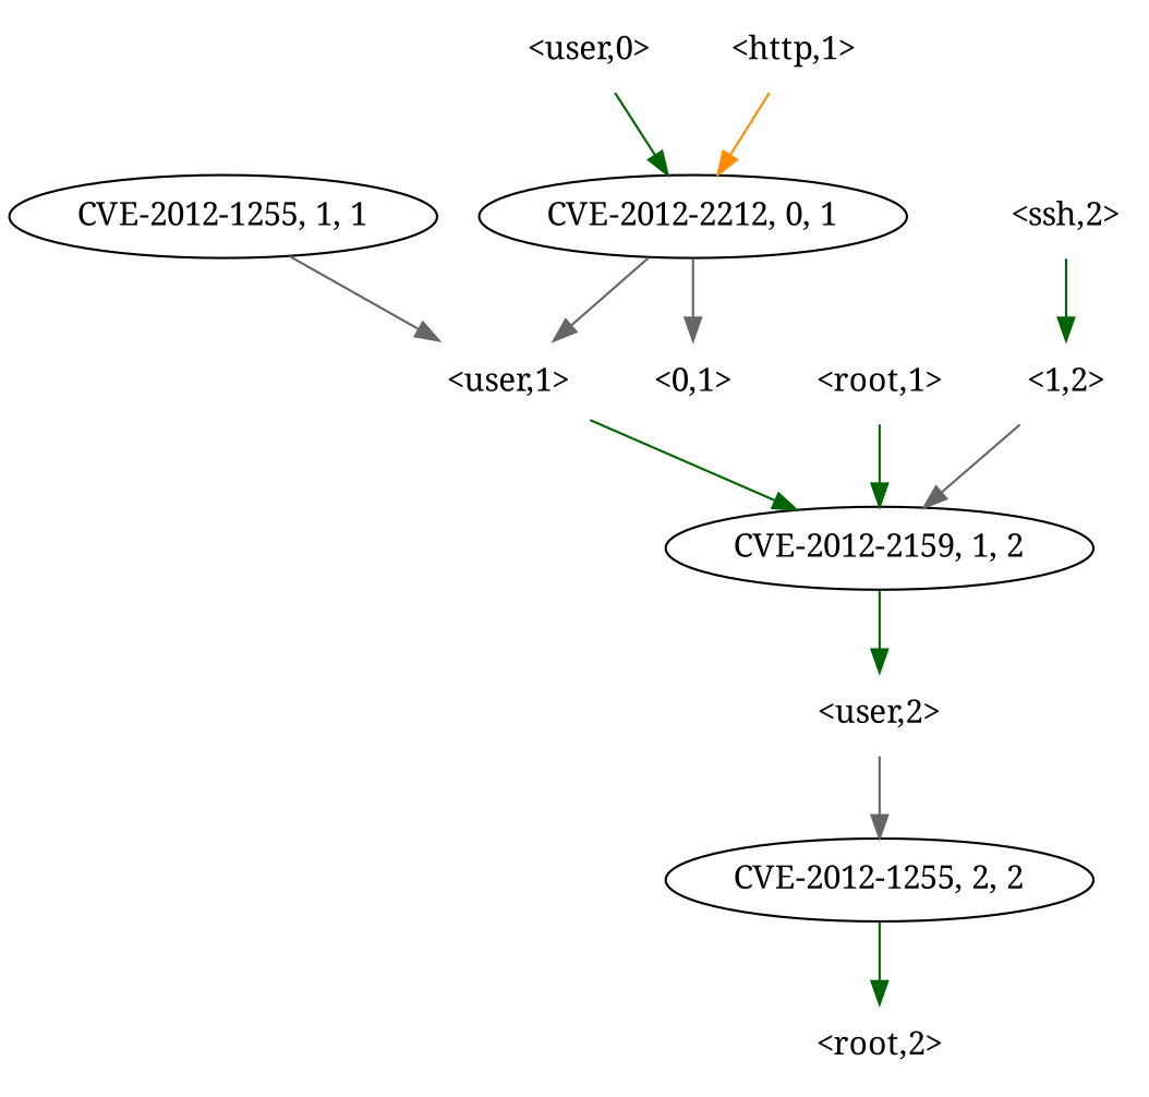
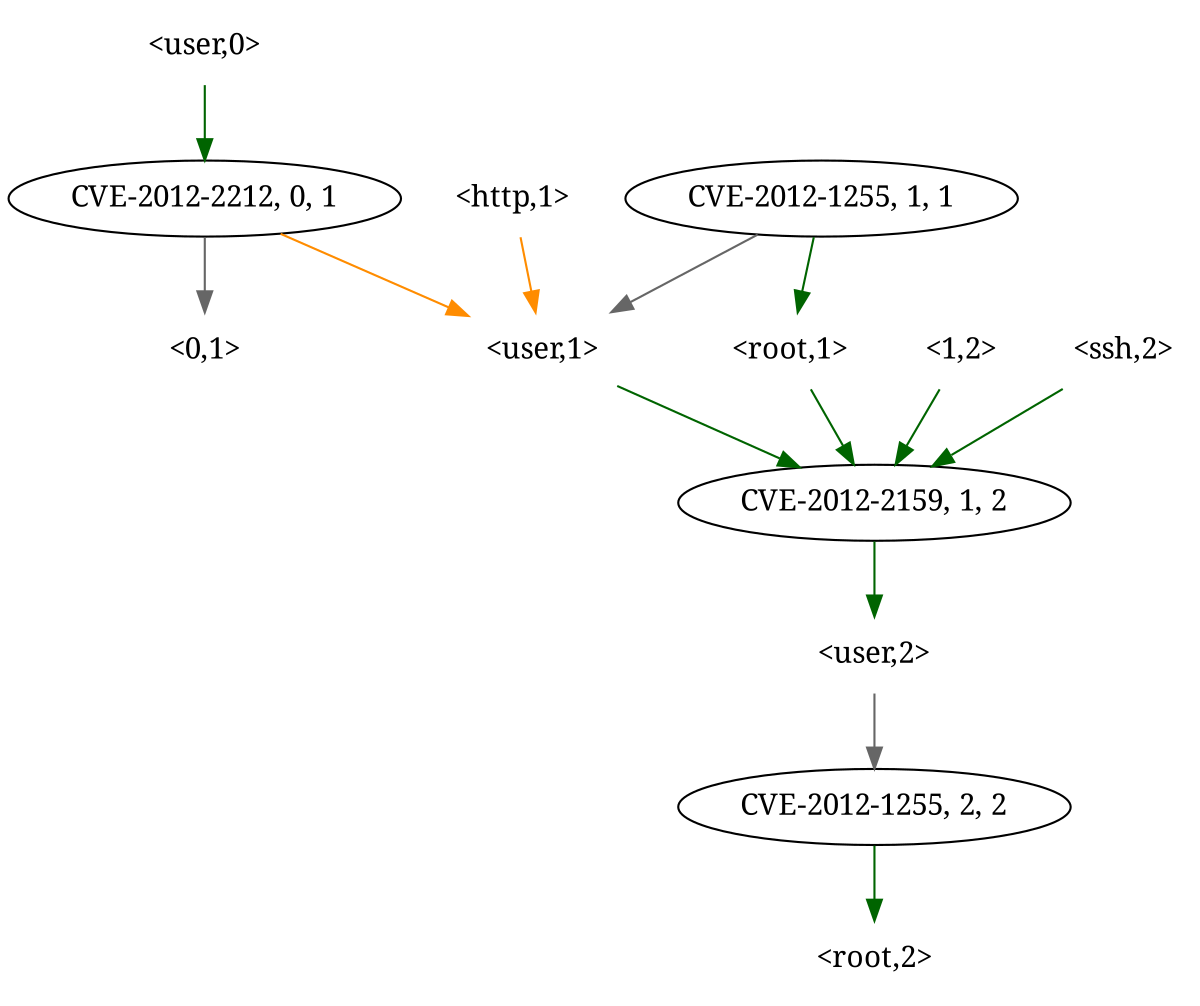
  strict digraph {
    fontname="Noto Serif"
    node [fontname="Noto Serif" shape=plaintext]
    edge [color=darkgreen fontname="Noto Serif"]
    n1 [height=0.5 label=<CVE-2012-2159, 1, 2> width=2.4499 shape=""]
    "<user,2>" [color=teal height=0.5 width=0.91667]
    n3 [height=0.5 label=<CVE-2012-1255, 2, 2> width=2.4499 shape=""]
    "<root,2>" [color=red height=0.5 width=0.89583]
    "<user,0>" [color=teal height=0.5 width=0.91667]
    n6 [height=0.5 label=<CVE-2012-2212, 0, 1> width=2.4499 shape=""]
    "<user,1>" [color=gray40 height=0.5 width=0.91667]
    "<0,1>" [color=teal height=0.5 width=0.75]
    n9 [height=0.5 label=<CVE-2012-1255, 1, 1> width=2.4499 shape=""]
    "<root,1>" [color=teal height=0.5 width=0.89583]
    "<1,2>" [color=gray40 height=0.5 width=0.75]
    "<http,1>" [color=red height=0.5 width=0.89583]
    "<ssh,2>" [color=gray40 height=0.5 width=0.84028]
    n1 -> "<user,2>"
    "<user,2>" -> n3 [color=gray40]
    n3 -> "<root,2>"
    "<user,0>" -> n6
-   n6 -> "<user,1>" [color=gray40]
+   n6 -> "<user,1>" [color=darkorange]
    n6 -> "<0,1>" [color=gray40]
    "<user,1>" -> n1
    n9 -> "<user,1>" [color=gray40]
+   n9 -> "<root,1>"
    "<root,1>" -> n1
-   "<1,2>" -> n1 [color=gray40]
-   "<http,1>" -> n6 [color=darkorange]
-   "<ssh,2>" -> "<1,2>"
+   "<1,2>" -> n1
+   "<http,1>" -> "<user,1>" [color=darkorange]
+   "<ssh,2>" -> n1
  }
